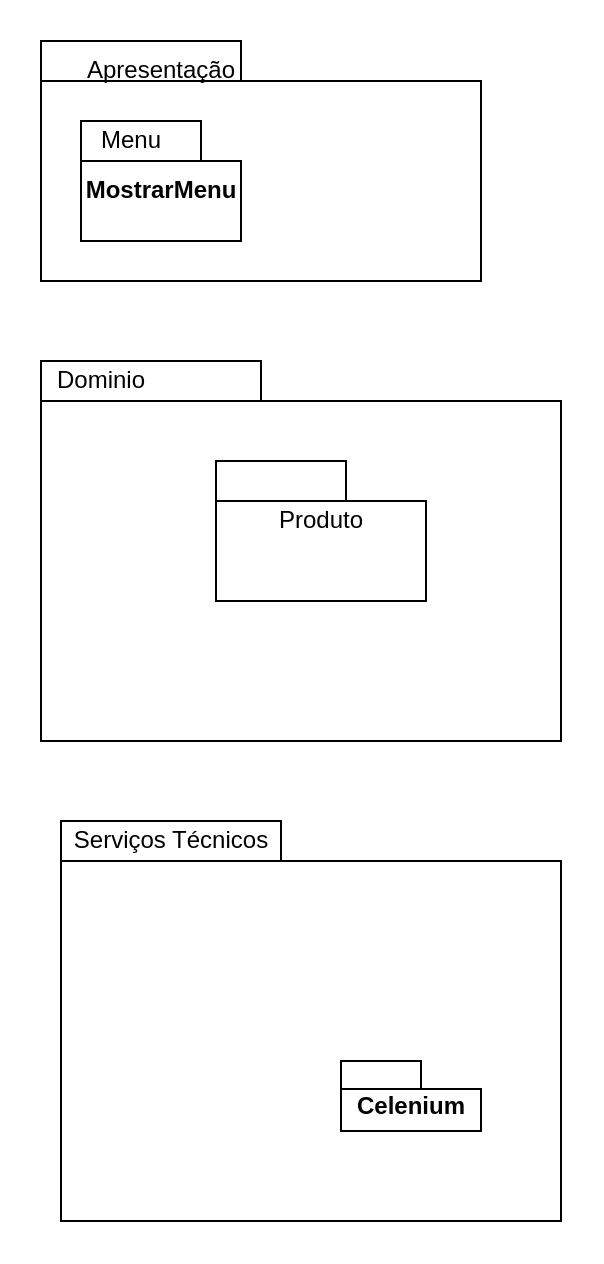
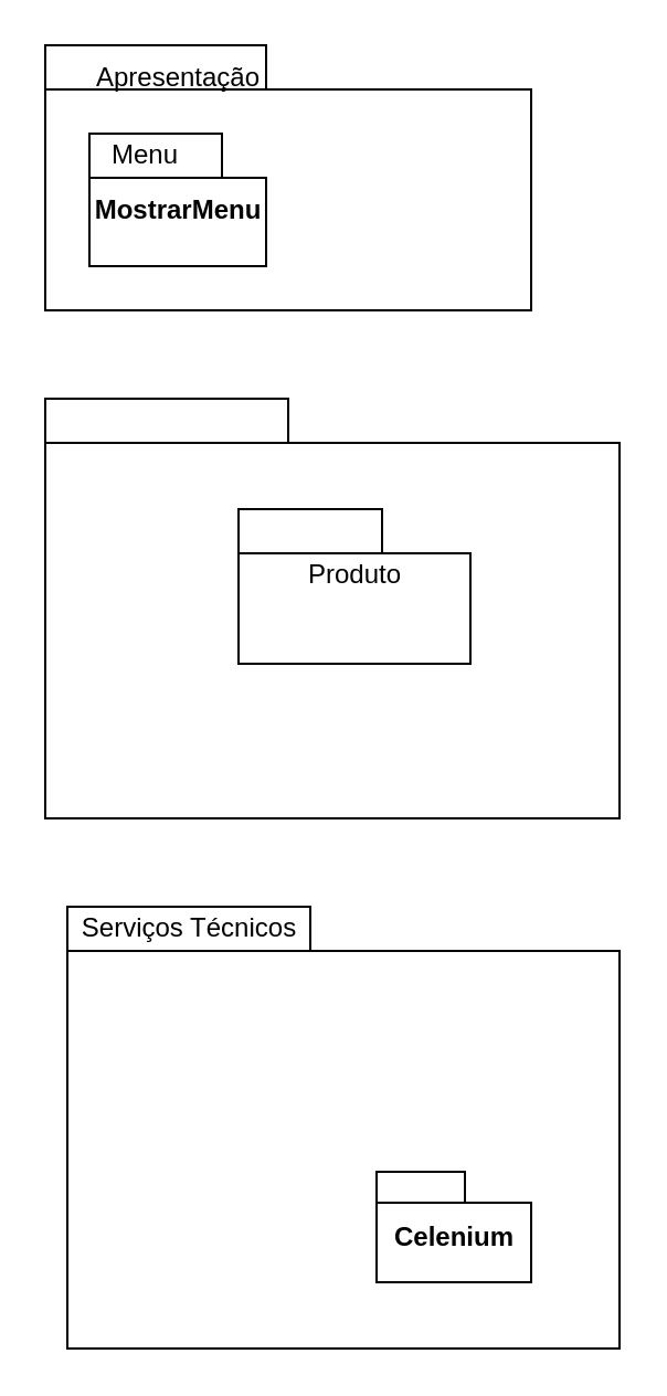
  <mxCell id="0" />
  <mxCell id="1" parent="0" />
  <mxCell id="2" value="" style="shape=folder;fontStyle=1;spacingTop=10;tabWidth=100;tabHeight=20;tabPosition=left;html=1;" vertex="1" parent="1"><mxGeometry x="20" y="20" width="220" height="120" as="geometry" /></mxCell>
  <mxCell id="3" value="Apresentação" style="text;html=1;align=center;verticalAlign=middle;resizable=0;points=[];autosize=1;" vertex="1" parent="1"><mxGeometry x="35" y="25" width="90" height="20" as="geometry" /></mxCell>
  <mxCell id="4" value="MostrarMenu" style="shape=folder;fontStyle=1;spacingTop=10;tabWidth=60;tabHeight=20;tabPosition=left;html=1;" vertex="1" parent="1"><mxGeometry x="40" y="60" width="80" height="60" as="geometry" /></mxCell>
  <mxCell id="5" value="Menu" style="text;html=1;align=center;verticalAlign=middle;resizable=0;points=[];autosize=1;" vertex="1" parent="1"><mxGeometry x="40" y="60" width="50" height="20" as="geometry" /></mxCell>
  <mxCell id="6" value="" style="shape=folder;fontStyle=1;spacingTop=10;tabWidth=110;tabHeight=20;tabPosition=left;html=1;" vertex="1" parent="1"><mxGeometry x="20" y="180" width="260" height="190" as="geometry" /></mxCell>
- <mxCell id="7" value="Dominio" style="text;html=1;align=center;verticalAlign=middle;resizable=0;points=[];autosize=1;" vertex="1" parent="1"><mxGeometry x="20" y="180" width="60" height="20" as="geometry" /></mxCell>
  <mxCell id="8" value="" style="shape=folder;fontStyle=1;spacingTop=10;tabWidth=65;tabHeight=20;tabPosition=left;html=1;" vertex="1" parent="1"><mxGeometry x="107.5" y="230" width="105" height="70" as="geometry" /></mxCell>
  <mxCell id="9" value="Produto" style="text;html=1;align=center;verticalAlign=middle;resizable=0;points=[];autosize=1;" vertex="1" parent="1"><mxGeometry x="130" y="250" width="60" height="20" as="geometry" /></mxCell>
  <mxCell id="10" value="" style="shape=folder;fontStyle=1;spacingTop=10;tabWidth=110;tabHeight=20;tabPosition=left;html=1;" vertex="1" parent="1"><mxGeometry x="30" y="410" width="250" height="200" as="geometry" /></mxCell>
  <mxCell id="11" value="Serviços Técnicos" style="text;html=1;align=center;verticalAlign=middle;resizable=0;points=[];autosize=1;" vertex="1" parent="1"><mxGeometry x="30" y="410" width="110" height="20" as="geometry" /></mxCell>
- <mxCell id="12" value="Celenium" style="shape=folder;fontStyle=1;spacingTop=10;tabWidth=40;tabHeight=14;tabPosition=left;html=1;" vertex="1" parent="1"><mxGeometry x="170" y="530" width="70" height="35" as="geometry" /></mxCell>
+ <mxCell id="12" value="Celenium" style="shape=folder;fontStyle=1;spacingTop=10;tabWidth=40;tabHeight=14;tabPosition=left;html=1;" vertex="1" parent="1"><mxGeometry x="170" y="530" width="70" height="50" as="geometry" /></mxCell>
